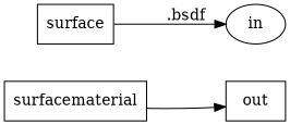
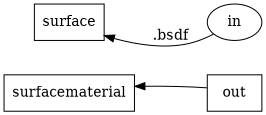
  digraph {
    rankdir=LR
    node [shape=box]
    n1 [label=surfacematerial]
    n2 [label=out]
    n3 [label=surface]
    n4 [label=in shape=ellipse]
-   n1 -> n2
-   n3 -> n4 [label=".bsdf"]
+   n2 -> n1
+   n4 -> n3 [label=".bsdf"]
  }
